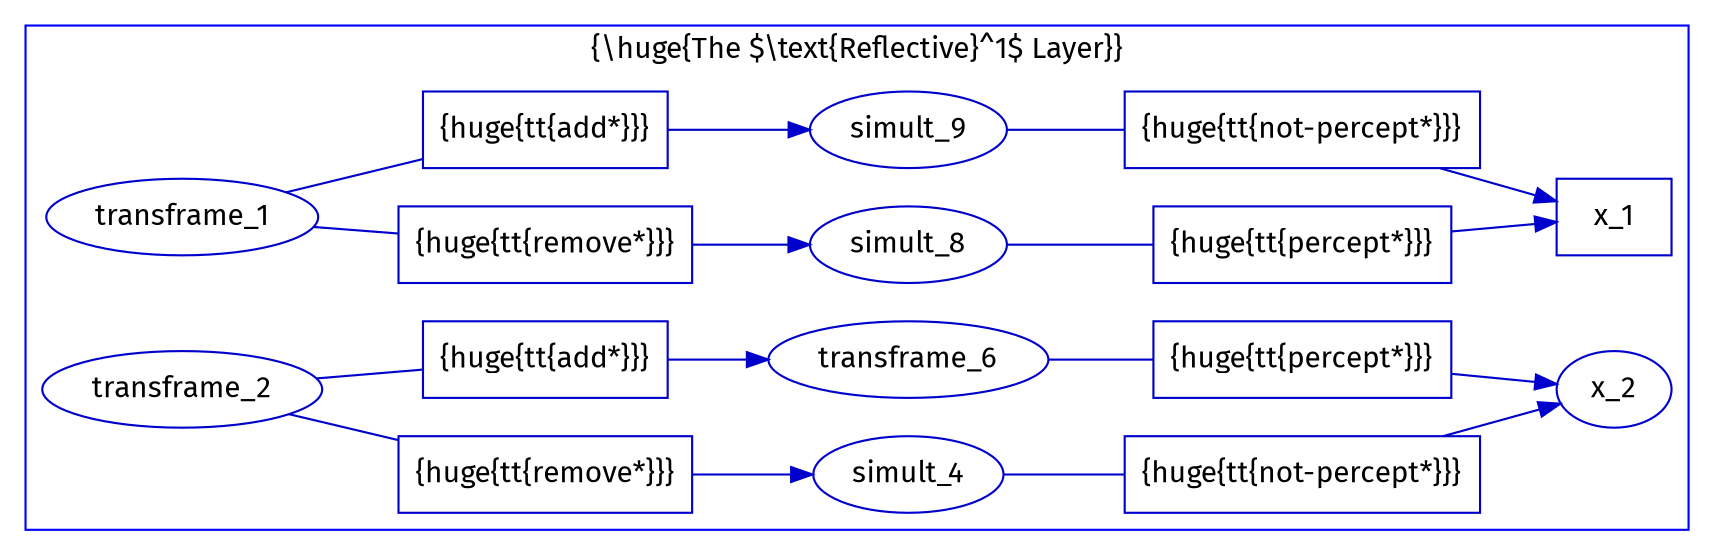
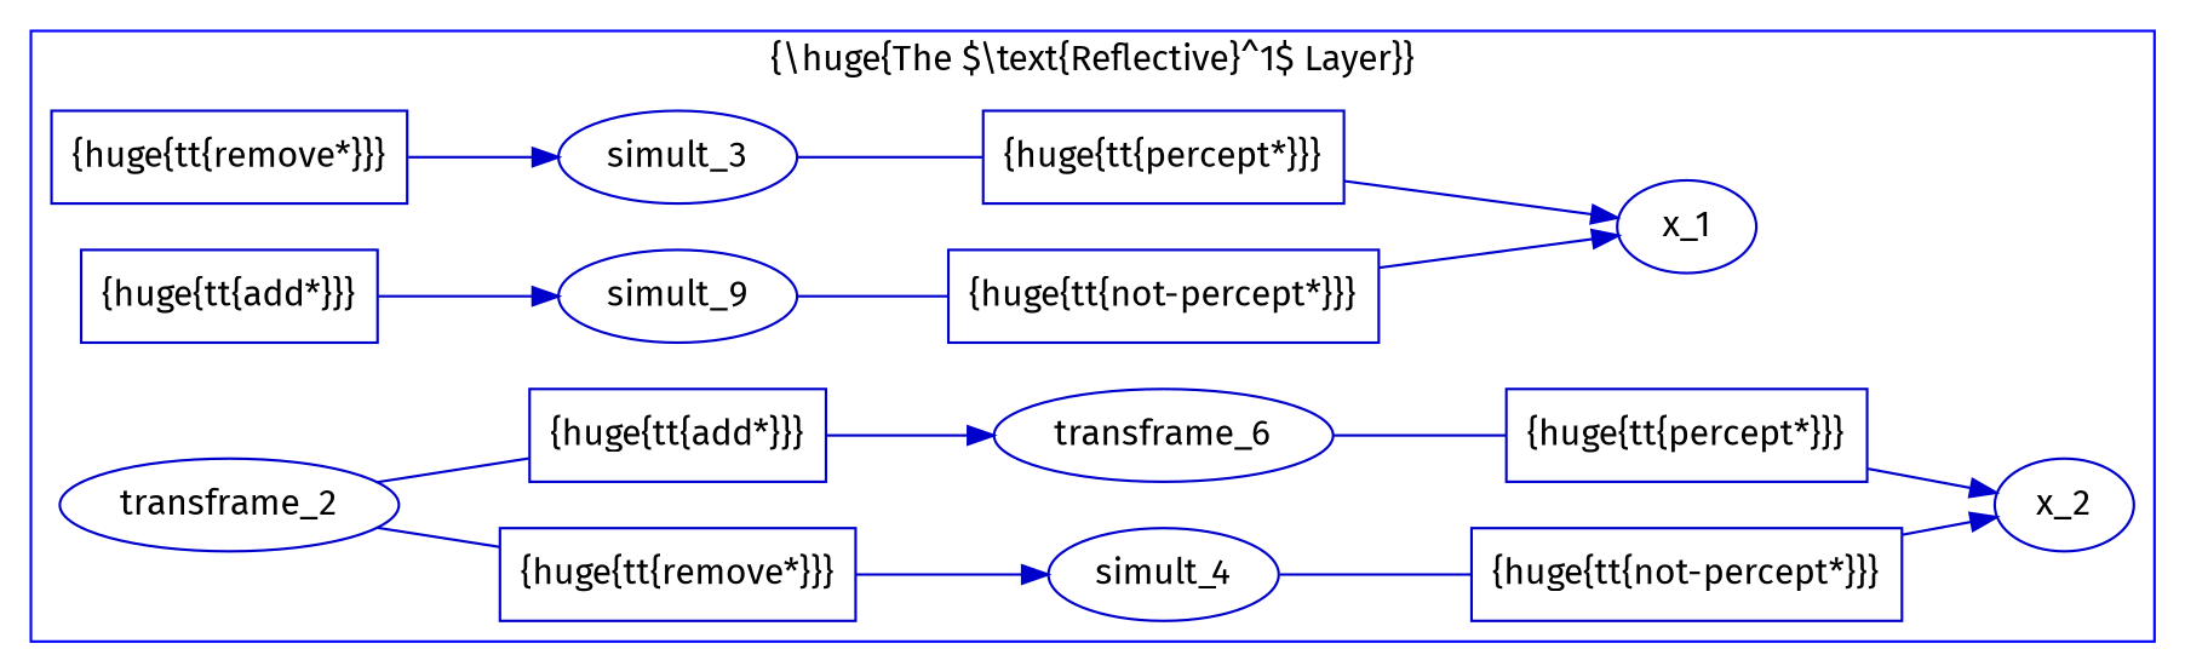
  digraph {
    fontname="Fira Sans"
    rankdir=LR
    node [color="#0000CC" fillcolor=white fontname="Fira Sans" style=filled]
    edge [color="#0000CC" fontname="Fira Sans"]
-   x_1 [texlbl="{\huge{\tt{x-1*}}}" shape=box]
+   x_1 [texlbl="{\huge{\tt{x-1*}}}"]
    x_2 [texlbl="{\huge{\tt{x-2*}}}"]
-   simult_3 [texlbl="{\huge{\tt{simult-3*}}}" label=simult_8]
+   simult_3 [texlbl="{\huge{\tt{simult-3*}}}"]
    n4 [label="{\huge{\tt{percept*}}}" shape=box]
    simult_4 [texlbl="{\huge{\tt{simult-4*}}}"]
    n6 [label="{\huge{\tt{not-percept*}}}" shape=box]
    n7 [label=simult_9 texlbl="{\huge{\tt{simult-5*}}}"]
    n8 [label="{\huge{\tt{not-percept*}}}" shape=box]
    n9 [label=transframe_6 texlbl="{\huge{\tt{simult-6*}}}"]
    n10 [label="{\huge{\tt{percept*}}}" shape=box]
-   transframe_1 [texlbl="{\huge{\tt{transframe-1*}}}"]
    n12 [label="{\huge{\tt{remove*}}}" shape=box]
    n13 [label="{\huge{\tt{add*}}}" shape=box]
    transframe_2 [texlbl="{\huge{\tt{transframe-2*}}}"]
    n15 [label="{\huge{\tt{remove*}}}" shape=box]
    n16 [label="{\huge{\tt{add*}}}" shape=box]
    subgraph cluster_1 {
      color=blue
      label="{\\huge{The $\\text{Reflective}^1$ Layer}}"
      x_1
      x_2
      simult_3
      n4
      simult_4
      n6
      n7
      n8
      n9
      n10
-     transframe_1
      n12
      n13
      transframe_2
      n15
      n16
    }
    simult_3 -> n4 [arrowhead=none]
    n4 -> x_1 [style="-triangle 45"]
    simult_4 -> n6 [arrowhead=none]
    n6 -> x_2 [style="-triangle 45"]
    n7 -> n8 [arrowhead=none]
    n8 -> x_1 [style="-triangle 45"]
    n9 -> n10 [arrowhead=none]
    n10 -> x_2 [style="-triangle 45"]
-   transframe_1 -> n12 [arrowhead=none]
-   transframe_1 -> n13 [arrowhead=none]
    n12 -> simult_3 [style="-triangle 45"]
    n13 -> n7 [style="-triangle 45"]
    transframe_2 -> n15 [arrowhead=none]
    transframe_2 -> n16 [arrowhead=none]
    n15 -> simult_4 [style="-triangle 45"]
    n16 -> n9 [style="-triangle 45"]
  }
